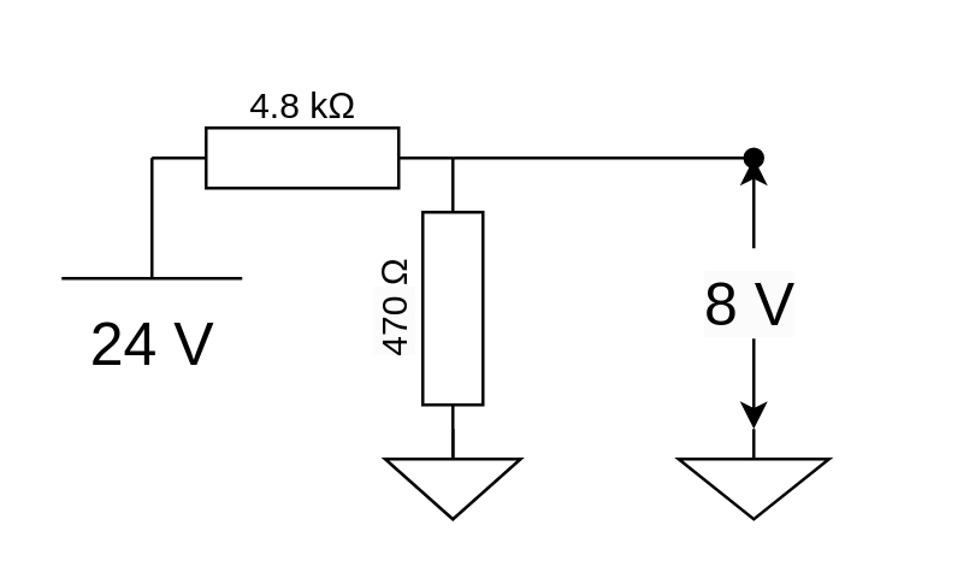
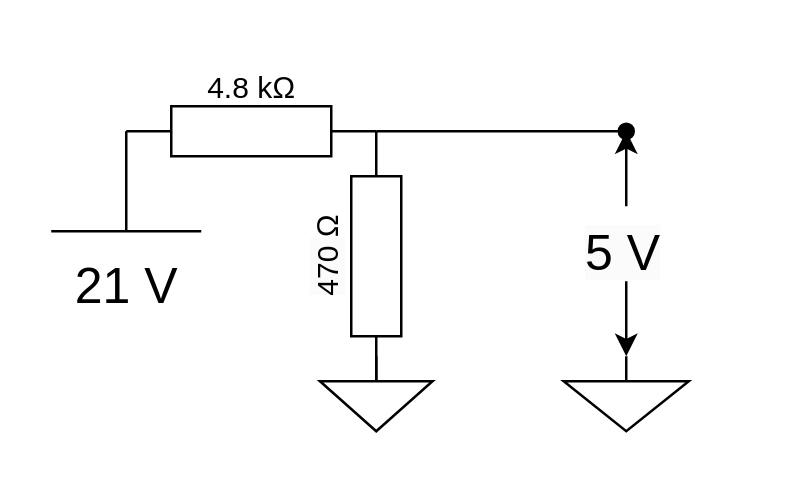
  <mxCell id="0" />
  <mxCell id="1" parent="0" />
  <mxCell id="2" style="edgeStyle=none;rounded=0;orthogonalLoop=1;jettySize=auto;html=1;exitX=1;exitY=0.5;exitDx=0;exitDy=0;exitPerimeter=0;endArrow=oval;endFill=1;" edge="1" parent="1" source="3"><mxGeometry relative="1" as="geometry"><mxPoint x="250" y="52" as="targetPoint" /></mxGeometry></mxCell>
  <mxCell id="3" value="" style="pointerEvents=1;verticalLabelPosition=bottom;shadow=0;dashed=0;align=center;html=1;verticalAlign=top;shape=mxgraph.electrical.resistors.resistor_1;" vertex="1" parent="1"><mxGeometry x="50" y="42" width="100" height="20" as="geometry" /></mxCell>
  <mxCell id="4" value="" style="pointerEvents=1;verticalLabelPosition=bottom;shadow=0;dashed=0;align=center;html=1;verticalAlign=top;shape=mxgraph.electrical.resistors.resistor_1;direction=south;" vertex="1" parent="1"><mxGeometry x="140" y="52" width="20" height="100" as="geometry" /></mxCell>
  <mxCell id="5" value="" style="pointerEvents=1;verticalLabelPosition=bottom;shadow=0;dashed=0;align=center;html=1;verticalAlign=top;shape=mxgraph.electrical.signal_sources.signal_ground;" vertex="1" parent="1"><mxGeometry x="127.5" y="142" width="45" height="30" as="geometry" /></mxCell>
- <mxCell id="6" value="&lt;span style=&quot;font-size: 20px;&quot;&gt;24 V&lt;/span&gt;" style="pointerEvents=1;verticalLabelPosition=bottom;shadow=0;dashed=0;align=center;html=1;verticalAlign=top;shape=mxgraph.electrical.signal_sources.vss2;fontSize=24;flipV=1;" vertex="1" parent="1"><mxGeometry x="20" y="52" width="60" height="40" as="geometry" /></mxCell>
+ <mxCell id="6" value="&lt;span style=&quot;font-size: 20px;&quot;&gt;21 V&lt;/span&gt;" style="pointerEvents=1;verticalLabelPosition=bottom;shadow=0;dashed=0;align=center;html=1;verticalAlign=top;shape=mxgraph.electrical.signal_sources.vss2;fontSize=24;flipV=1;" vertex="1" parent="1"><mxGeometry x="20" y="52" width="60" height="40" as="geometry" /></mxCell>
  <mxCell id="7" value="" style="pointerEvents=1;verticalLabelPosition=bottom;shadow=0;dashed=0;align=center;html=1;verticalAlign=top;shape=mxgraph.electrical.signal_sources.signal_ground;" vertex="1" parent="1"><mxGeometry x="225" y="142" width="50" height="30" as="geometry" /></mxCell>
  <mxCell id="8" value="&lt;font style=&quot;font-size: 12px;&quot;&gt;4.8 k&lt;span style=&quot;font-family: sans-serif; text-align: start; background-color: rgb(255, 255, 255);&quot;&gt;Ω&lt;/span&gt;&lt;/font&gt;" style="text;html=1;strokeColor=none;fillColor=none;align=center;verticalAlign=middle;whiteSpace=wrap;rounded=0;" vertex="1" parent="1"><mxGeometry x="68.75" y="20" width="62.5" height="30" as="geometry" /></mxCell>
  <mxCell id="9" value="&lt;div style=&quot;text-align: center;&quot;&gt;&lt;span style=&quot;text-align: start; background-color: rgb(251, 251, 251);&quot;&gt;470&amp;nbsp;&lt;/span&gt;&lt;span style=&quot;background-color: rgb(255, 255, 255); font-family: sans-serif; text-align: start;&quot;&gt;Ω&lt;/span&gt;&lt;/div&gt;" style="text;html=1;strokeColor=none;fillColor=none;align=center;verticalAlign=bottom;whiteSpace=wrap;rounded=0;horizontal=0;textDirection=ltr;" vertex="1" parent="1"><mxGeometry x="77.5" y="82" width="62.5" height="40" as="geometry" /></mxCell>
  <mxCell id="10" style="edgeStyle=none;rounded=0;orthogonalLoop=1;jettySize=auto;html=1;fontSize=12;fontColor=#000000;endArrow=classic;endFill=1;" edge="1" parent="1"><mxGeometry relative="1" as="geometry"><mxPoint x="250" y="52" as="targetPoint" /><mxPoint x="250" y="82" as="sourcePoint" /></mxGeometry></mxCell>
- <mxCell id="11" value="&lt;span style=&quot;color: rgb(0, 0, 0); font-family: Helvetica; font-size: 20px; font-style: normal; font-variant-ligatures: normal; font-variant-caps: normal; font-weight: 400; letter-spacing: normal; orphans: 2; text-align: center; text-indent: 0px; text-transform: none; widows: 2; word-spacing: 0px; -webkit-text-stroke-width: 0px; background-color: rgb(251, 251, 251); text-decoration-thickness: initial; text-decoration-style: initial; text-decoration-color: initial; float: none; display: inline !important;&quot;&gt;8 V&lt;/span&gt;" style="text;whiteSpace=wrap;html=1;fontSize=12;fontColor=#000000;" vertex="1" parent="1"><mxGeometry x="232" y="82" width="70" height="50" as="geometry" /></mxCell>
+ <mxCell id="11" value="&lt;span style=&quot;color: rgb(0, 0, 0); font-family: Helvetica; font-size: 20px; font-style: normal; font-variant-ligatures: normal; font-variant-caps: normal; font-weight: 400; letter-spacing: normal; orphans: 2; text-align: center; text-indent: 0px; text-transform: none; widows: 2; word-spacing: 0px; -webkit-text-stroke-width: 0px; background-color: rgb(251, 251, 251); text-decoration-thickness: initial; text-decoration-style: initial; text-decoration-color: initial; float: none; display: inline !important;&quot;&gt;5 V&lt;/span&gt;" style="text;whiteSpace=wrap;html=1;fontSize=12;fontColor=#000000;" vertex="1" parent="1"><mxGeometry x="232" y="82" width="70" height="50" as="geometry" /></mxCell>
  <mxCell id="12" style="edgeStyle=none;rounded=0;orthogonalLoop=1;jettySize=auto;html=1;fontSize=12;fontColor=#000000;endArrow=classic;endFill=1;entryX=0.5;entryY=0;entryDx=0;entryDy=0;entryPerimeter=0;" edge="1" parent="1" target="7"><mxGeometry relative="1" as="geometry"><mxPoint x="260" y="62" as="targetPoint" /><mxPoint x="250" y="112" as="sourcePoint" /></mxGeometry></mxCell>
  <mxCell id="13" style="edgeStyle=none;rounded=0;orthogonalLoop=1;jettySize=auto;html=1;exitX=0.25;exitY=0;exitDx=0;exitDy=0;fontSize=12;fontColor=#000000;endArrow=classic;endFill=1;" edge="1" parent="1" source="11" target="11"><mxGeometry relative="1" as="geometry"><Array as="points"><mxPoint x="250" y="82" /></Array></mxGeometry></mxCell>
  <mxCell id="14" style="edgeStyle=none;rounded=0;orthogonalLoop=1;jettySize=auto;html=1;exitX=0.25;exitY=0;exitDx=0;exitDy=0;fontSize=12;fontColor=#000000;endArrow=classic;endFill=1;" edge="1" parent="1" source="11" target="11"><mxGeometry relative="1" as="geometry" /></mxCell>
